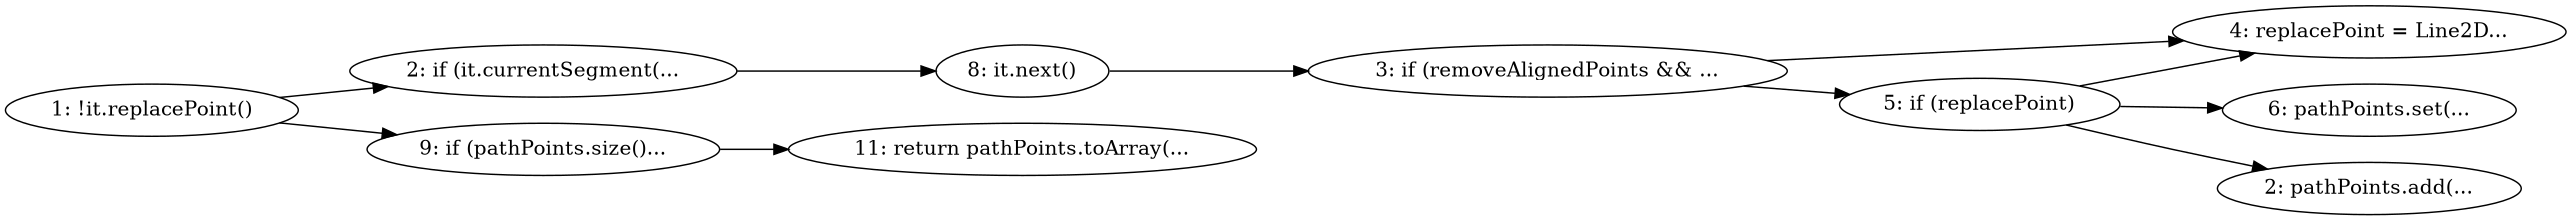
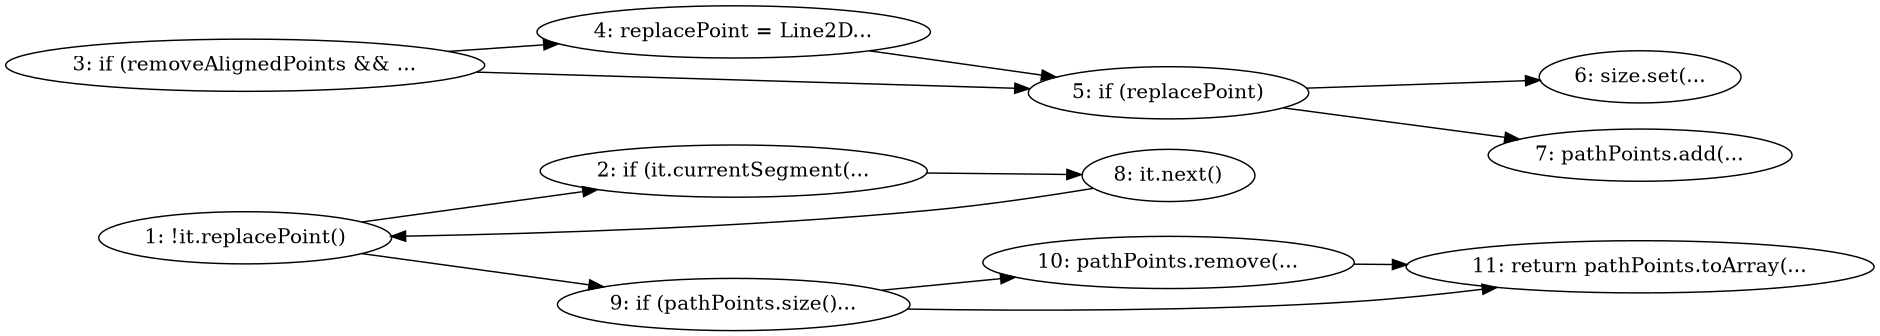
  digraph {
    rankdir=LR
    n1 [label="1: !it.replacePoint()"]
    n2 [label="2: if (it.currentSegment(..."]
    n3 [label="9: if (pathPoints.size()..."]
    n4 [label="8: it.next()"]
+   n5 [label="10: pathPoints.remove(..."]
    n6 [label="11: return pathPoints.toArray(..."]
    n7 [label="3: if (removeAlignedPoints && ..."]
    n8 [label="4: replacePoint = Line2D..."]
    n9 [label="5: if (replacePoint)"]
-   n10 [label="6: pathPoints.set(..."]
-   n11 [label="2: pathPoints.add(..."]
+   n10 [label="6: size.set(..."]
+   n11 [label="7: pathPoints.add(..."]
    n1 -> n2
    n1 -> n3
    n2 -> n4
+   n3 -> n5
    n3 -> n6
-   n4 -> n7
+   n4 -> n1
+   n5 -> n6
    n7 -> n8
    n7 -> n9
-   n9 -> n8
+   n8 -> n9
    n9 -> n10
    n9 -> n11
  }
